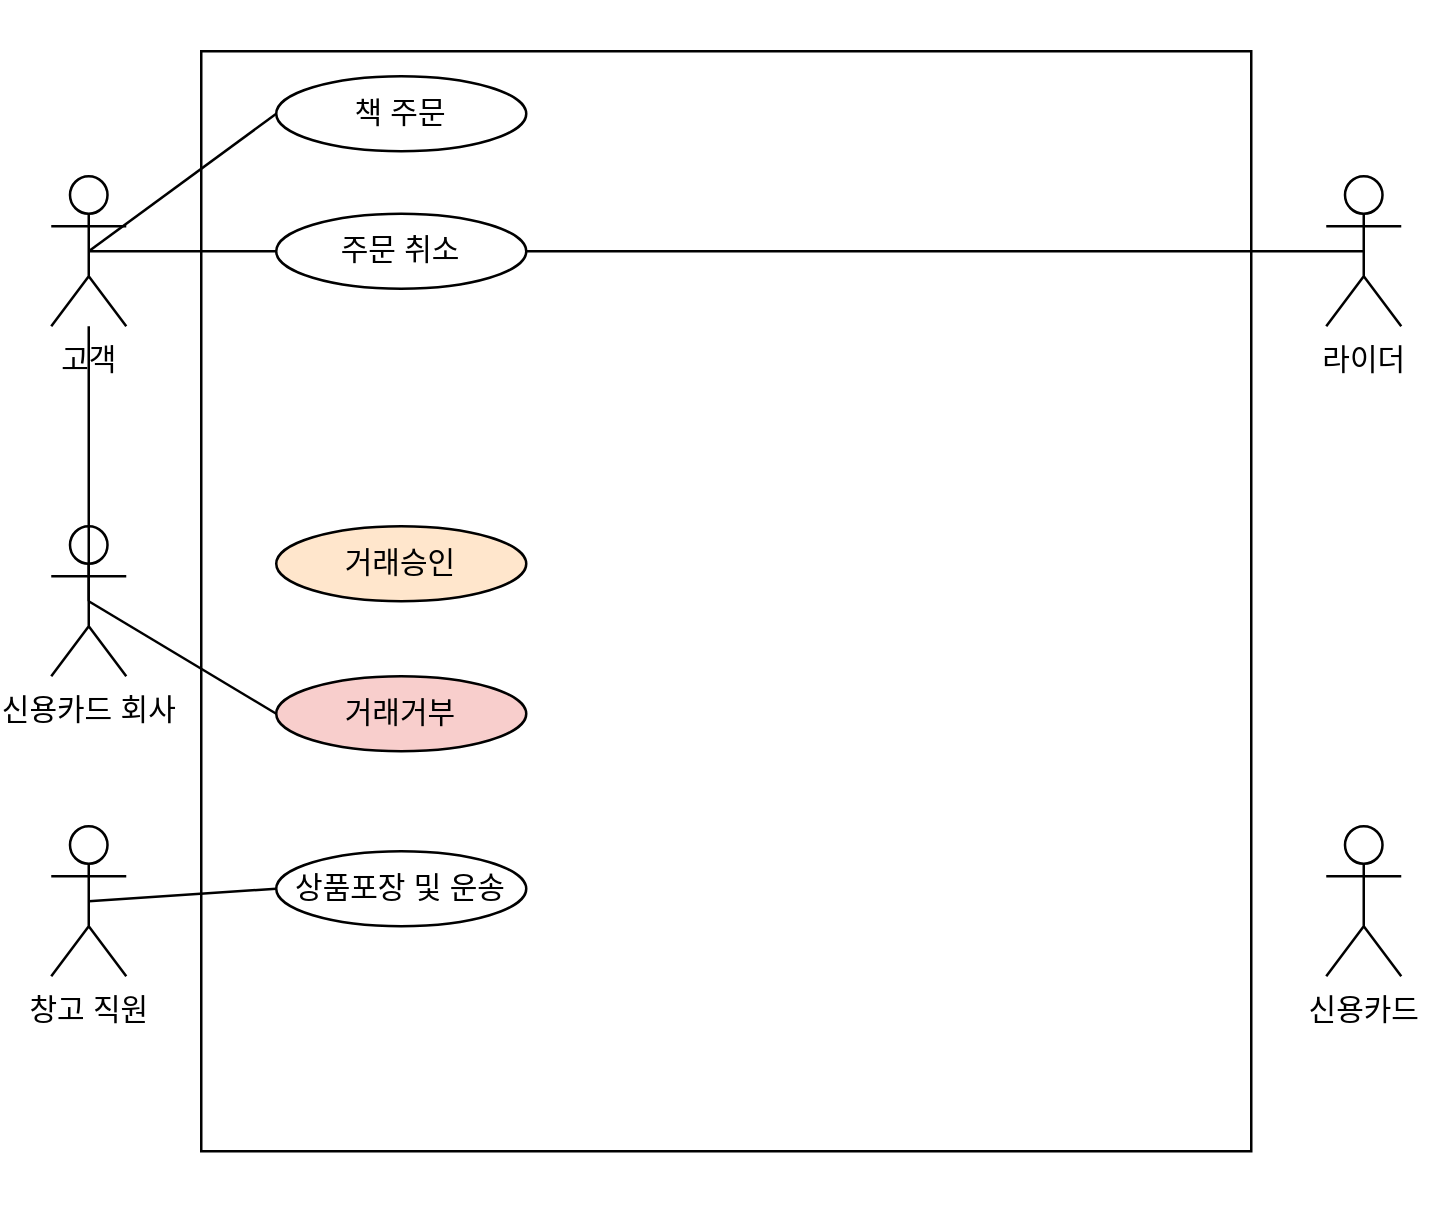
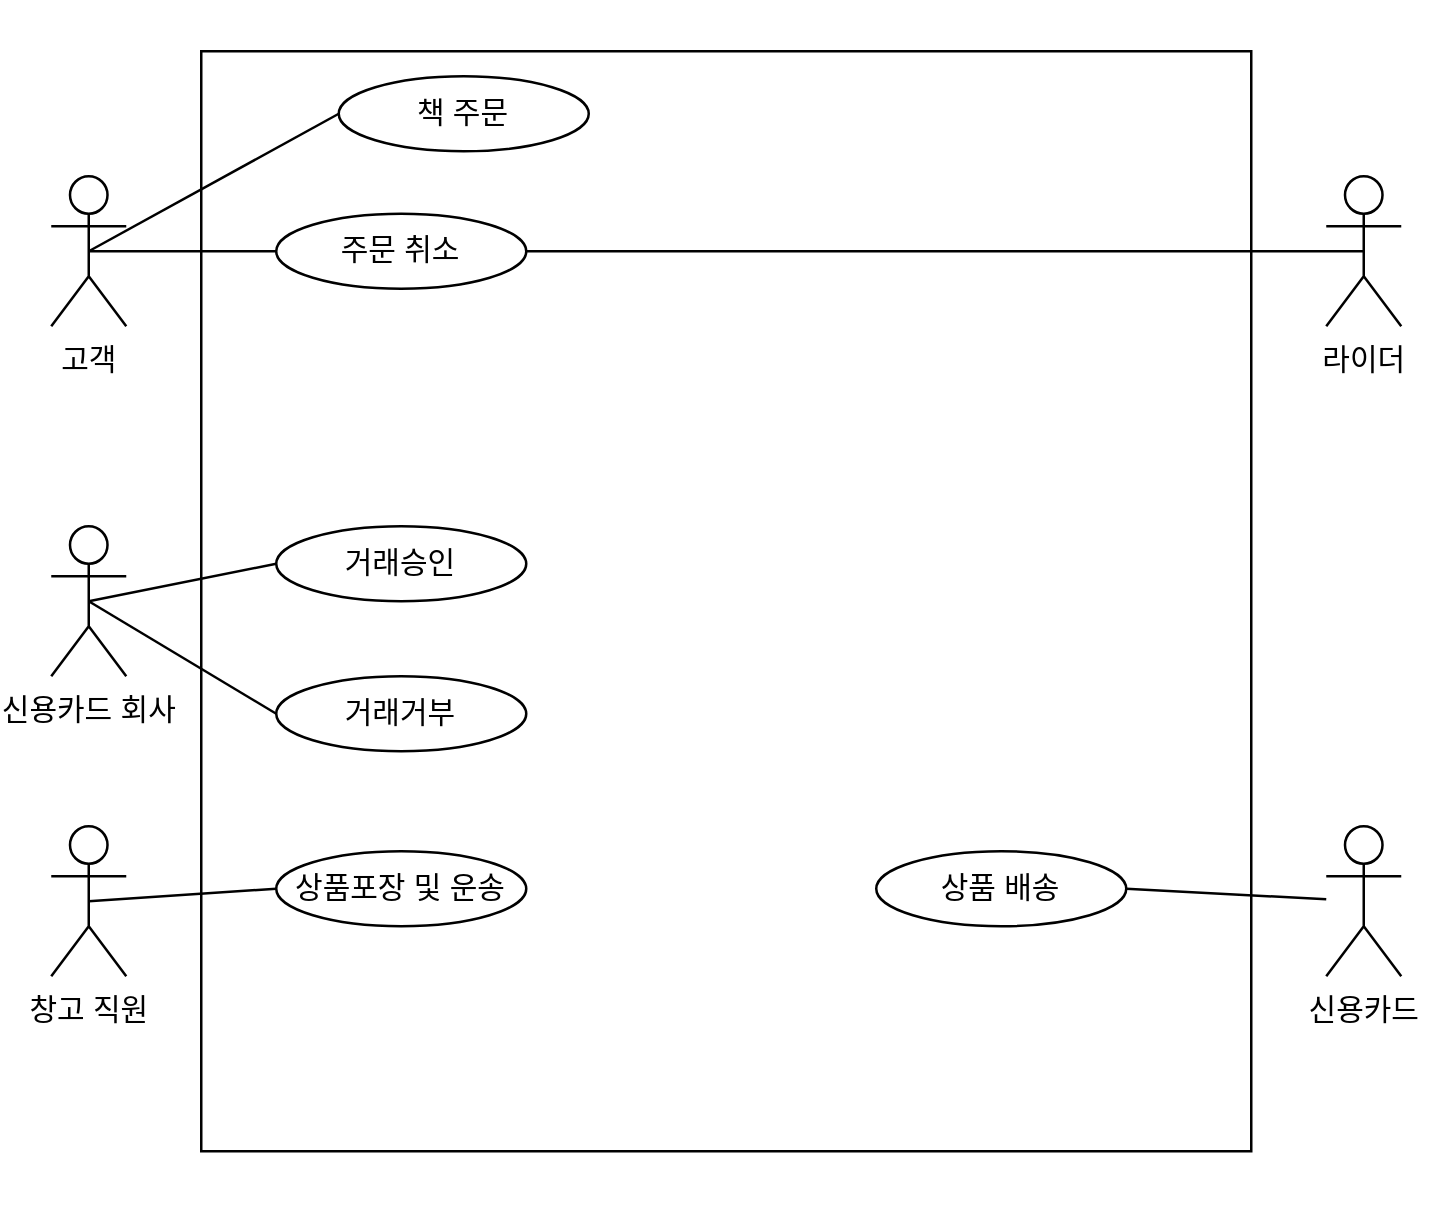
  <mxCell id="0" />
  <mxCell id="1" parent="0" />
  <mxCell id="2" value="" style="rounded=0;whiteSpace=wrap;html=1;" vertex="1" parent="1"><mxGeometry x="80" width="420" height="440" as="geometry" y="20" /></mxCell>
  <mxCell id="3" value="고객" style="shape=umlActor;verticalLabelPosition=bottom;verticalAlign=top;html=1;outlineConnect=0;" vertex="1" parent="1"><mxGeometry x="20" y="70" width="30" height="60" as="geometry" /></mxCell>
  <mxCell id="4" value="창고 직원" style="shape=umlActor;verticalLabelPosition=bottom;verticalAlign=top;html=1;outlineConnect=0;" vertex="1" parent="1"><mxGeometry x="20" y="330" width="30" height="60" as="geometry" /></mxCell>
  <mxCell id="5" value="신용카드 회사" style="shape=umlActor;verticalLabelPosition=bottom;verticalAlign=top;html=1;outlineConnect=0;" vertex="1" parent="1"><mxGeometry x="20" y="210" width="30" height="60" as="geometry" /></mxCell>
  <mxCell id="6" value="라이더" style="shape=umlActor;verticalLabelPosition=bottom;verticalAlign=top;html=1;outlineConnect=0;" vertex="1" parent="1"><mxGeometry x="530" y="70" width="30" height="60" as="geometry" /></mxCell>
  <mxCell id="7" value="신용카드" style="shape=umlActor;verticalLabelPosition=bottom;verticalAlign=top;html=1;outlineConnect=0;" vertex="1" parent="1"><mxGeometry x="530" y="330" width="30" height="60" as="geometry" /></mxCell>
- <mxCell id="8" value="책 주문" style="ellipse;whiteSpace=wrap;html=1;" vertex="1" parent="1"><mxGeometry x="110" y="30" width="100" height="30" as="geometry" /></mxCell>
+ <mxCell id="8" value="책 주문" style="ellipse;whiteSpace=wrap;html=1;" vertex="1" parent="1"><mxGeometry x="135" y="30" width="100" height="30" as="geometry" /></mxCell>
  <mxCell id="9" value="주문 취소&lt;span style=&quot;color: rgba(0, 0, 0, 0); font-family: monospace; font-size: 0px; text-align: start; text-wrap: nowrap;&quot;&gt;%3CmxGraphModel%3E%3Croot%3E%3CmxCell%20id%3D%220%22%2F%3E%3CmxCell%20id%3D%221%22%20parent%3D%220%22%2F%3E%3CmxCell%20id%3D%222%22%20value%3D%22%ED%95%AD%EB%AA%A9%20%EC%A0%9C%EA%B1%B0%22%20style%3D%22ellipse%3BwhiteSpace%3Dwrap%3Bhtml%3D1%3B%22%20vertex%3D%221%22%20parent%3D%221%22%3E%3CmxGeometry%20x%3D%22150%22%20y%3D%22120%22%20width%3D%22100%22%20height%3D%2230%22%20as%3D%22geometry%22%2F%3E%3C%2FmxCell%3E%3C%2Froot%3E%3C%2FmxGraphModel%3E&lt;/span&gt;" style="ellipse;whiteSpace=wrap;html=1;" vertex="1" parent="1"><mxGeometry x="110" y="85" width="100" height="30" as="geometry" /></mxCell>
  <mxCell id="10" value="상품포장 및 운송" style="ellipse;whiteSpace=wrap;html=1;" vertex="1" parent="1"><mxGeometry x="110" y="340" width="100" height="30" as="geometry" /></mxCell>
  <mxCell id="11" value="" style="endArrow=none;html=1;rounded=0;entryX=0;entryY=0.5;entryDx=0;entryDy=0;exitX=0.5;exitY=0.5;exitDx=0;exitDy=0;exitPerimeter=0;" edge="1" parent="1" source="3" target="8"><mxGeometry width="50" height="50" relative="1" as="geometry"><mxPoint x="350" y="430" as="sourcePoint" /><mxPoint x="400" y="380" as="targetPoint" /></mxGeometry></mxCell>
  <mxCell id="12" value="" style="endArrow=none;html=1;rounded=0;entryX=0;entryY=0.5;entryDx=0;entryDy=0;exitX=0.5;exitY=0.5;exitDx=0;exitDy=0;exitPerimeter=0;" edge="1" parent="1" source="3" target="9"><mxGeometry width="50" height="50" relative="1" as="geometry"><mxPoint x="400" y="480" as="sourcePoint" /><mxPoint x="450" y="430" as="targetPoint" /></mxGeometry></mxCell>
- <mxCell id="13" value="거래승인" style="ellipse;whiteSpace=wrap;html=1;fillColor=#ffe6cc;" vertex="1" parent="1"><mxGeometry x="110" y="210" width="100" height="30" as="geometry" /></mxCell>
- <mxCell id="14" value="거래거부" style="ellipse;whiteSpace=wrap;html=1;fillColor=#f8cecc;" vertex="1" parent="1"><mxGeometry x="110" y="270" width="100" height="30" as="geometry" /></mxCell>
- <mxCell id="16" value="" style="endArrow=none;html=1;rounded=0;exitX=0.5;exitY=0.5;exitDx=0;exitDy=0;exitPerimeter=0;" edge="1" parent="1" source="5" target="3"><mxGeometry width="50" height="50" relative="1" as="geometry"><mxPoint x="350" y="430" as="sourcePoint" /><mxPoint x="400" y="380" as="targetPoint" /></mxGeometry></mxCell>
+ <mxCell id="13" value="거래승인" style="ellipse;whiteSpace=wrap;html=1;" vertex="1" parent="1"><mxGeometry x="110" y="210" width="100" height="30" as="geometry" /></mxCell>
+ <mxCell id="14" value="거래거부" style="ellipse;whiteSpace=wrap;html=1;" vertex="1" parent="1"><mxGeometry x="110" y="270" width="100" height="30" as="geometry" /></mxCell>
+ <mxCell id="15" value="상품 배송" style="ellipse;whiteSpace=wrap;html=1;" vertex="1" parent="1"><mxGeometry x="350" y="340" width="100" height="30" as="geometry" /></mxCell>
+ <mxCell id="16" value="" style="endArrow=none;html=1;rounded=0;entryX=0;entryY=0.5;entryDx=0;entryDy=0;exitX=0.5;exitY=0.5;exitDx=0;exitDy=0;exitPerimeter=0;" edge="1" parent="1" source="5" target="13"><mxGeometry width="50" height="50" relative="1" as="geometry"><mxPoint x="350" y="430" as="sourcePoint" /><mxPoint x="400" y="380" as="targetPoint" /></mxGeometry></mxCell>
  <mxCell id="17" value="" style="endArrow=none;html=1;rounded=0;entryX=0;entryY=0.5;entryDx=0;entryDy=0;exitX=0.5;exitY=0.5;exitDx=0;exitDy=0;exitPerimeter=0;" edge="1" parent="1" source="5" target="14"><mxGeometry width="50" height="50" relative="1" as="geometry"><mxPoint x="350" y="430" as="sourcePoint" /><mxPoint x="400" y="380" as="targetPoint" /></mxGeometry></mxCell>
  <mxCell id="18" value="" style="endArrow=none;html=1;rounded=0;entryX=0;entryY=0.5;entryDx=0;entryDy=0;exitX=0.5;exitY=0.5;exitDx=0;exitDy=0;exitPerimeter=0;" edge="1" parent="1" source="4" target="10"><mxGeometry width="50" height="50" relative="1" as="geometry"><mxPoint x="360" y="440" as="sourcePoint" /><mxPoint x="410" y="390" as="targetPoint" /></mxGeometry></mxCell>
  <mxCell id="19" value="" style="endArrow=none;html=1;rounded=0;entryX=0.5;entryY=0.5;entryDx=0;entryDy=0;entryPerimeter=0;exitX=1;exitY=0.5;exitDx=0;exitDy=0;" edge="1" parent="1" source="9" target="6"><mxGeometry width="50" height="50" relative="1" as="geometry"><mxPoint x="45" y="370" as="sourcePoint" /><mxPoint x="120" y="415" as="targetPoint" /></mxGeometry></mxCell>
+ <mxCell id="20" value="" style="endArrow=none;html=1;rounded=0;exitX=1;exitY=0.5;exitDx=0;exitDy=0;" edge="1" parent="1" source="15" target="7"><mxGeometry width="50" height="50" relative="1" as="geometry"><mxPoint x="220" y="110" as="sourcePoint" /><mxPoint x="555" y="110" as="targetPoint" /></mxGeometry></mxCell>
